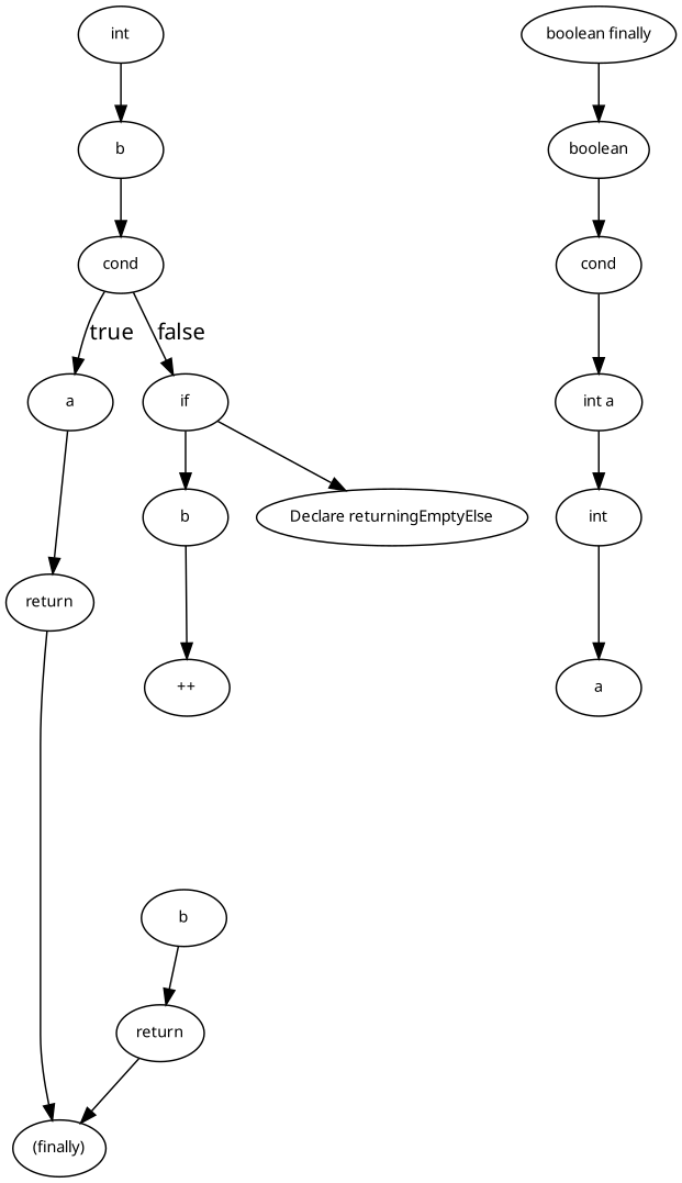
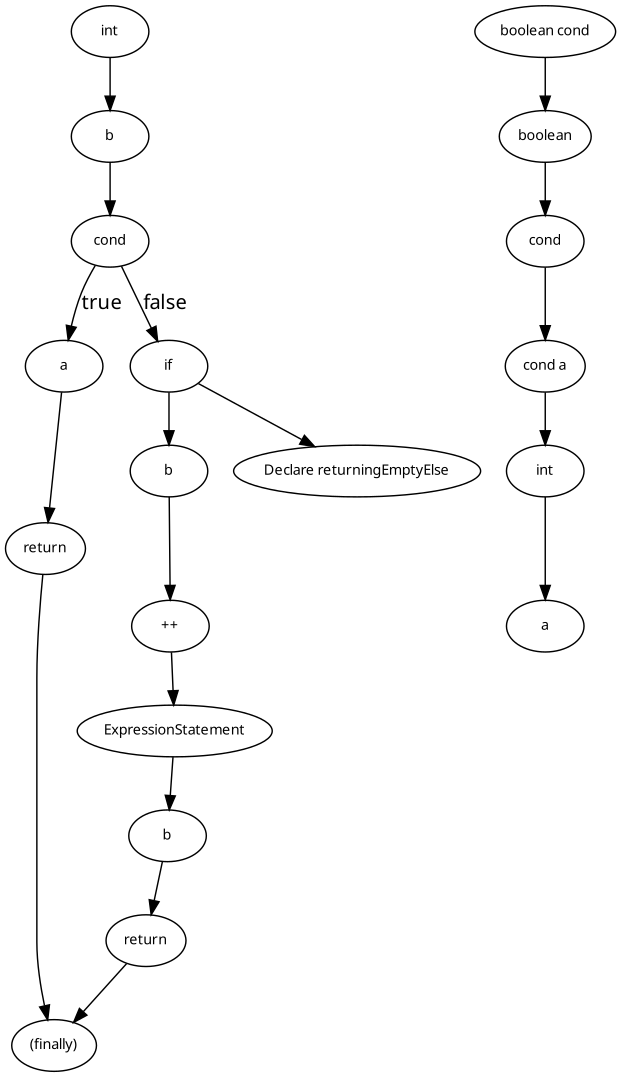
  digraph {
    fontname="Noto Sans"
    node [fontname="Noto Sans" fontsize=10]
    edge [fontname="Noto Sans"]
    n1 [label=b]
    n2 [label=return]
    n3 [label="(finally)"]
    n4 [label=b]
    n5 [label="++"]
+   n6 [label=ExpressionStatement]
    n7 [label=a]
    n8 [label=return]
    n9 [label=cond]
    n10 [label=if]
    n11 [label="Declare returningEmptyElse"]
    n12 [label=b]
    n13 [label=int]
    n14 [label=a]
    n15 [label=int]
-   n16 [label="int a"]
+   n16 [label="cond a"]
    n17 [label=cond]
    n18 [label=boolean]
-   n19 [label="boolean finally"]
+   n19 [label="boolean cond"]
    n1 -> n2
    n2 -> n3
    n4 -> n5
+   n5 -> n6
+   n6 -> n1
    n7 -> n8
    n8 -> n3
    n9 -> n7 [label=true]
    n9 -> n10 [label=false]
    n10 -> n4
    n10 -> n11
    n12 -> n9
    n13 -> n12
    n15 -> n14
    n16 -> n15
    n17 -> n16
    n18 -> n17
    n19 -> n18
  }
